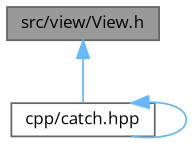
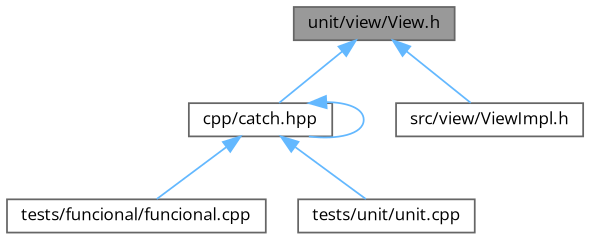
  digraph {
    fontname="Open Sans"
    node [color=grey40 fillcolor=white fontname="Open Sans" fontsize=10 shape=box style=filled]
    edge [color=steelblue1 dir=back fontname="Open Sans" fontsize=10 labelfontname=Helvetica labelfontsize=10 style=solid]
-   n1 [color=gray40 fillcolor=grey60 fontcolor=black height=0.2 label="src/view/View.h" width=0.4]
+   n1 [color=gray40 fillcolor=grey60 fontcolor=black height=0.2 label="unit/view/View.h" width=0.4]
    n2 [height=0.2 label="cpp/catch.hpp" width=0.4]
+   n3 [height=0.2 label="src/view/ViewImpl.h" width=0.4]
+   n4 [height=0.2 label="tests/funcional/funcional.cpp" width=0.4]
+   n5 [height=0.2 label="tests/unit/unit.cpp" width=0.4]
    n1 -> n2
+   n1 -> n3
    n2 -> n2
+   n2 -> n4
+   n2 -> n5
  }
